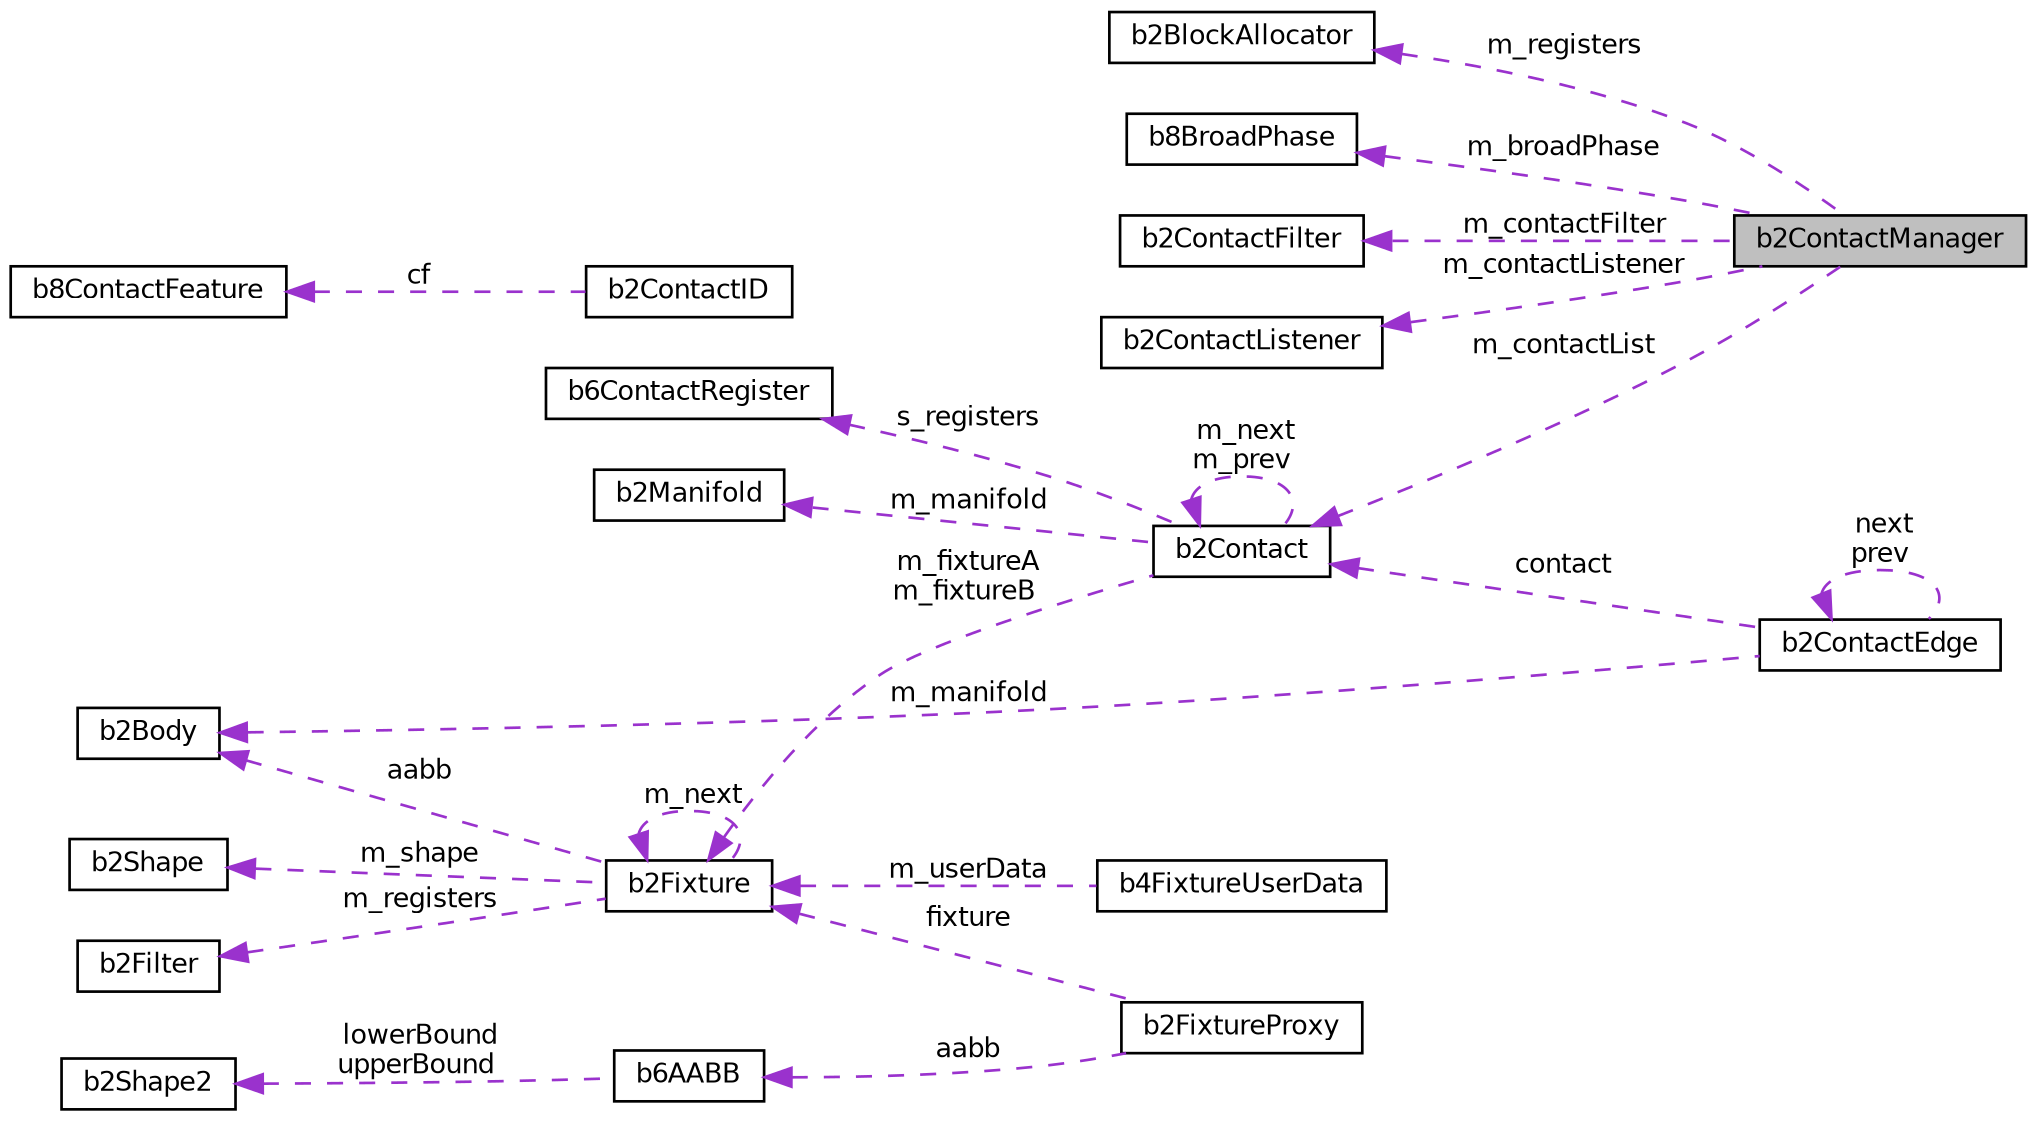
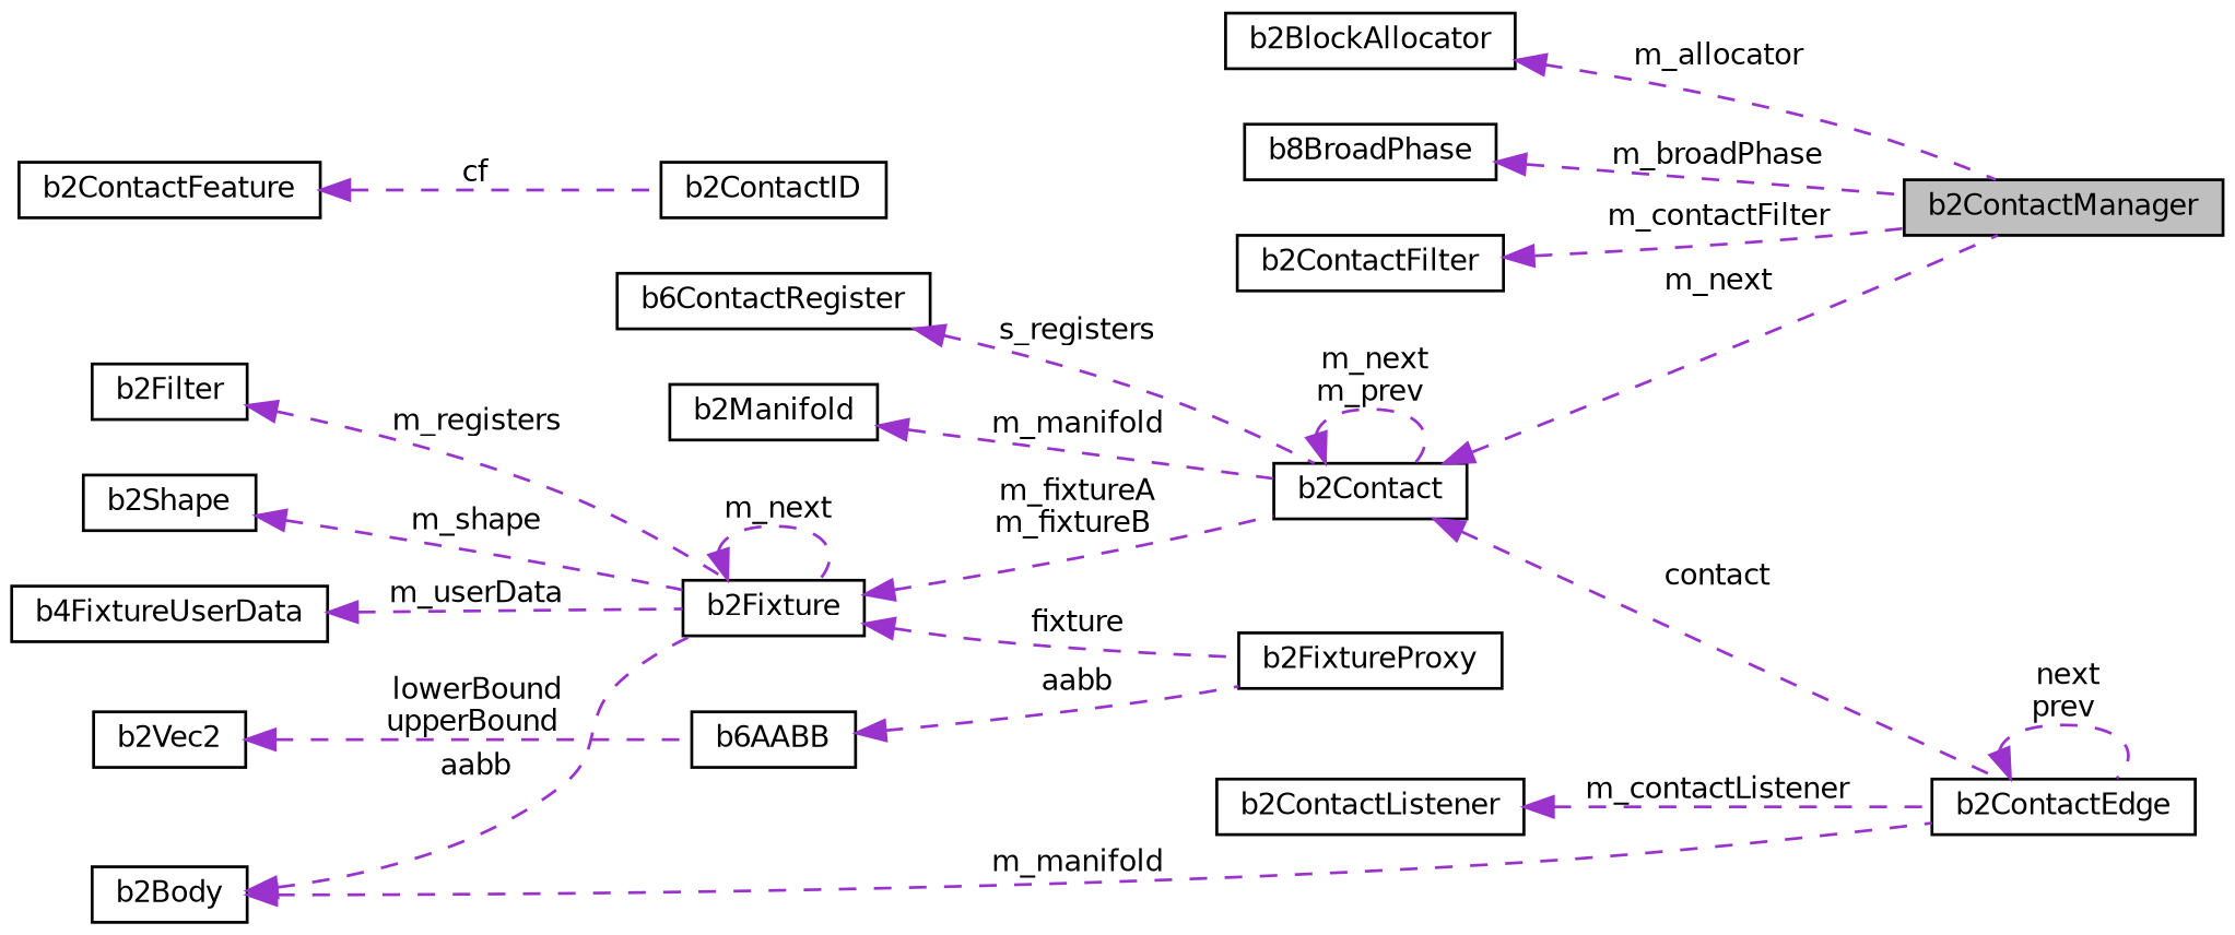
  digraph {
    rankdir=LR
    node [color=black fillcolor=white fontname=Helvetica fontsize=10 shape=record style=filled]
    edge [color=darkorchid3 dir=back fontname=Helvetica fontsize=10 labelfontname=Helvetica labelfontsize=10 style=dashed]
    n1 [fillcolor=grey75 fontcolor=black height=0.2 label=b2ContactManager width=0.4]
    n2 [height=0.2 label=b2BlockAllocator width=0.4]
    n3 [height=0.2 label=b2Contact width=0.4]
    n4 [height=0.2 label=b2ContactEdge width=0.4]
    n5 [height=0.2 label=b6ContactRegister width=0.4]
    n6 [height=0.2 label=b2Manifold width=0.4]
-   n7 [height=0.2 label=b2Shape2 width=0.4]
+   n7 [height=0.2 label=b2Vec2 width=0.4]
    n8 [height=0.2 label=b6AABB width=0.4]
    n9 [height=0.2 label=b2FixtureProxy width=0.4]
    n10 [height=0.2 label=b2ContactID width=0.4]
-   n11 [height=0.2 label=b8ContactFeature width=0.4]
+   n11 [height=0.2 label=b2ContactFeature width=0.4]
    n12 [height=0.2 label=b2Fixture width=0.4]
    n13 [height=0.2 label=b2Body width=0.4]
    n14 [height=0.2 label=b2Shape width=0.4]
    n15 [height=0.2 label=b4FixtureUserData width=0.4]
    n16 [height=0.2 label=b2Filter width=0.4]
    n17 [height=0.2 label=b8BroadPhase width=0.4]
    n18 [height=0.2 label=b2ContactFilter width=0.4]
    n19 [height=0.2 label=b2ContactListener width=0.4]
-   n2 -> n1 [label=" m_registers"]
-   n3 -> n1 [label=" m_contactList"]
+   n2 -> n1 [label=" m_allocator"]
+   n3 -> n1 [label=" m_next"]
    n3 -> n3 [label=" m_next\nm_prev"]
    n3 -> n4 [label=" contact"]
    n4 -> n4 [label=" next\nprev"]
    n5 -> n3 [label=" s_registers"]
    n6 -> n3 [label=" m_manifold"]
    n7 -> n8 [label=" lowerBound\nupperBound"]
    n8 -> n9 [label=" aabb"]
    n11 -> n10 [label=" cf"]
    n12 -> n3 [label=" m_fixtureA\nm_fixtureB"]
    n12 -> n9 [label=" fixture"]
    n12 -> n12 [label=" m_next"]
    n13 -> n4 [label=" m_manifold"]
    n13 -> n12 [label=" aabb"]
    n14 -> n12 [label=" m_shape"]
-   n12 -> n15 [label=" m_userData"]
+   n15 -> n12 [label=" m_userData"]
    n16 -> n12 [label=" m_registers"]
    n17 -> n1 [label=" m_broadPhase"]
    n18 -> n1 [label=" m_contactFilter"]
-   n19 -> n1 [label=" m_contactListener"]
+   n19 -> n4 [label=" m_contactListener"]
  }
